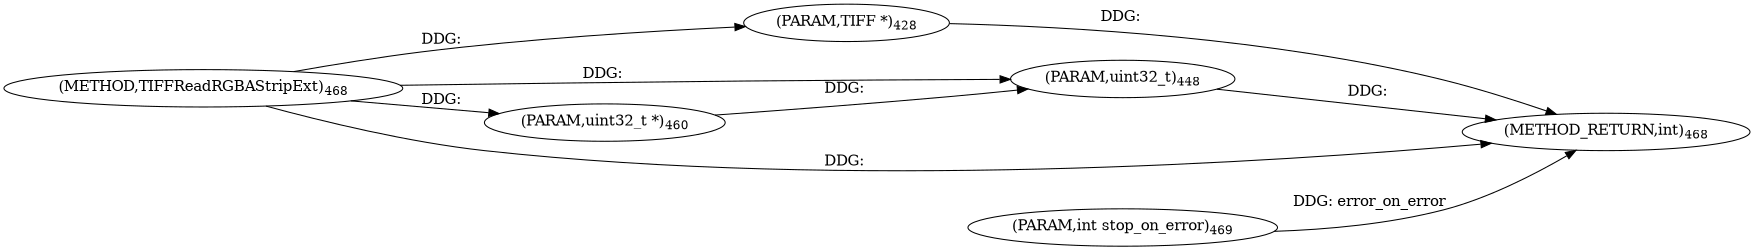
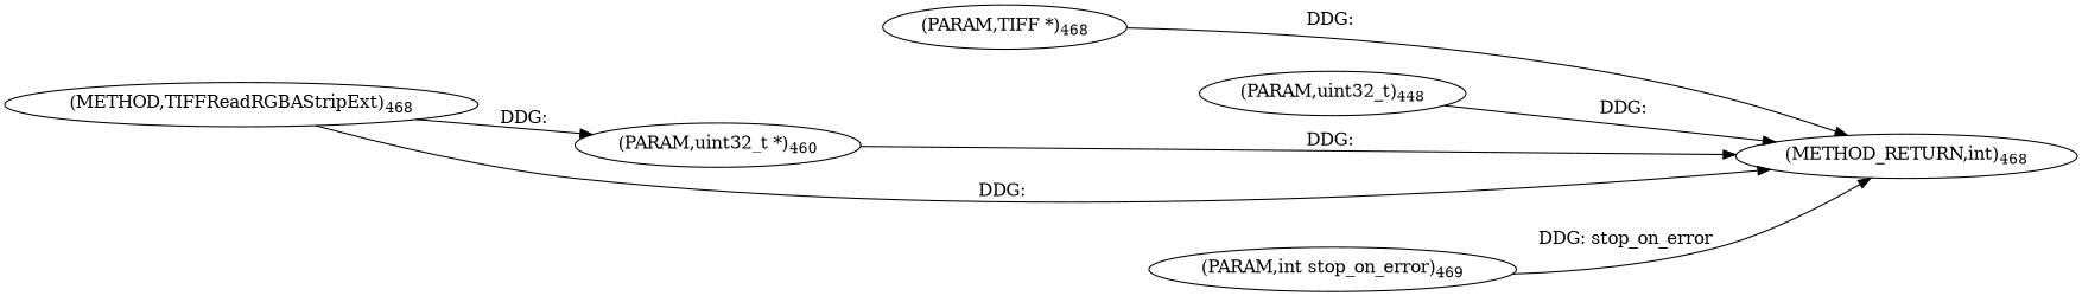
  digraph {
    rankdir=LR
    n1 [label=<(METHOD,TIFFReadRGBAStripExt)<SUB>468</SUB>>]
-   n2 [label=<(PARAM,TIFF *)<SUB>428</SUB>>]
+   n2 [label=<(PARAM,TIFF *)<SUB>468</SUB>>]
    n3 [label=<(PARAM,uint32_t)<SUB>448</SUB>>]
    n4 [label=<(PARAM,uint32_t *)<SUB>460</SUB>>]
    n5 [label=<(METHOD_RETURN,int)<SUB>468</SUB>>]
    n6 [label=<(PARAM,int stop_on_error)<SUB>469</SUB>>]
-   n1 -> n2 [label="DDG: "]
-   n1 -> n3 [label="DDG: "]
    n1 -> n4 [label="DDG: "]
    n1 -> n5 [label="DDG: "]
    n2 -> n5 [label="DDG: "]
    n3 -> n5 [label="DDG: "]
-   n4 -> n3 [label="DDG: "]
-   n6 -> n5 [label="DDG: error_on_error"]
+   n4 -> n5 [label="DDG: "]
+   n6 -> n5 [label="DDG: stop_on_error"]
  }
